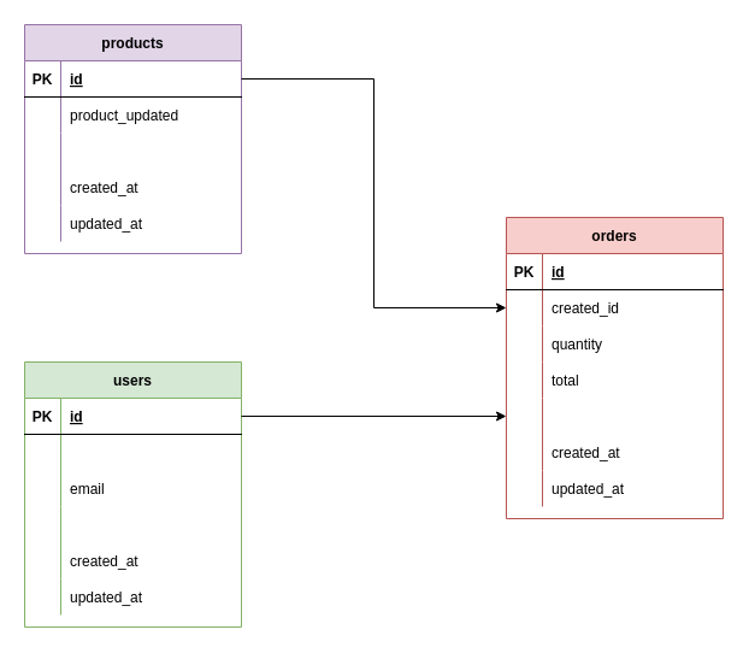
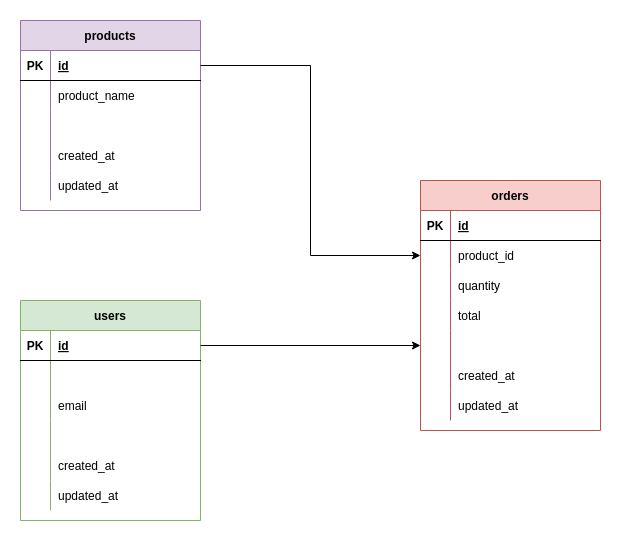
  <mxCell id="0" />
  <mxCell id="1" parent="0" />
  <mxCell id="2" value="users" style="shape=table;startSize=30;container=1;collapsible=1;childLayout=tableLayout;fixedRows=1;rowLines=0;fontStyle=1;align=center;resizeLast=1;fillColor=#d5e8d4;strokeColor=#82b366;" vertex="1" parent="1"><mxGeometry x="20" y="300" width="180" height="220" as="geometry" /></mxCell>
  <mxCell id="3" value="" style="shape=partialRectangle;collapsible=0;dropTarget=0;pointerEvents=0;fillColor=none;top=0;left=0;bottom=1;right=0;points=[[0,0.5],[1,0.5]];portConstraint=eastwest;" vertex="1" parent="2"><mxGeometry y="30" width="180" height="30" as="geometry" /></mxCell>
  <mxCell id="4" value="PK" style="shape=partialRectangle;connectable=0;fillColor=none;top=0;left=0;bottom=0;right=0;fontStyle=1;overflow=hidden;" vertex="1" parent="3"><mxGeometry width="30" height="30" as="geometry" /></mxCell>
  <mxCell id="5" value="id" style="shape=partialRectangle;connectable=0;fillColor=none;top=0;left=0;bottom=0;right=0;align=left;spacingLeft=6;fontStyle=5;overflow=hidden;" vertex="1" parent="3"><mxGeometry x="30" width="150" height="30" as="geometry" /></mxCell>
  <mxCell id="6" value="" style="shape=partialRectangle;collapsible=0;dropTarget=0;pointerEvents=0;fillColor=none;top=0;left=0;bottom=0;right=0;points=[[0,0.5],[1,0.5]];portConstraint=eastwest;" vertex="1" parent="2"><mxGeometry y="60" width="180" height="30" as="geometry" /></mxCell>
  <mxCell id="7" value="" style="shape=partialRectangle;connectable=0;fillColor=none;top=0;left=0;bottom=0;right=0;editable=1;overflow=hidden;" vertex="1" parent="6"><mxGeometry width="30" height="30" as="geometry" /></mxCell>
  <mxCell id="8" value="" style="shape=partialRectangle;collapsible=0;dropTarget=0;pointerEvents=0;fillColor=none;top=0;left=0;bottom=0;right=0;points=[[0,0.5],[1,0.5]];portConstraint=eastwest;" vertex="1" parent="2"><mxGeometry y="90" width="180" height="30" as="geometry" /></mxCell>
  <mxCell id="9" value="" style="shape=partialRectangle;connectable=0;fillColor=none;top=0;left=0;bottom=0;right=0;editable=1;overflow=hidden;" vertex="1" parent="8"><mxGeometry width="30" height="30" as="geometry" /></mxCell>
  <mxCell id="10" value="email" style="shape=partialRectangle;connectable=0;fillColor=none;top=0;left=0;bottom=0;right=0;align=left;spacingLeft=6;overflow=hidden;" vertex="1" parent="8"><mxGeometry x="30" width="150" height="30" as="geometry" /></mxCell>
  <mxCell id="11" value="" style="shape=partialRectangle;collapsible=0;dropTarget=0;pointerEvents=0;fillColor=none;top=0;left=0;bottom=0;right=0;points=[[0,0.5],[1,0.5]];portConstraint=eastwest;" vertex="1" parent="2"><mxGeometry y="120" width="180" height="30" as="geometry" /></mxCell>
  <mxCell id="12" value="" style="shape=partialRectangle;connectable=0;fillColor=none;top=0;left=0;bottom=0;right=0;editable=1;overflow=hidden;" vertex="1" parent="11"><mxGeometry width="30" height="30" as="geometry" /></mxCell>
  <mxCell id="13" value="" style="shape=partialRectangle;collapsible=0;dropTarget=0;pointerEvents=0;fillColor=none;top=0;left=0;bottom=0;right=0;points=[[0,0.5],[1,0.5]];portConstraint=eastwest;" vertex="1" parent="2"><mxGeometry y="150" width="180" height="30" as="geometry" /></mxCell>
  <mxCell id="14" value="" style="shape=partialRectangle;connectable=0;fillColor=none;top=0;left=0;bottom=0;right=0;editable=1;overflow=hidden;" vertex="1" parent="13"><mxGeometry width="30" height="30" as="geometry" /></mxCell>
  <mxCell id="15" value="created_at" style="shape=partialRectangle;connectable=0;fillColor=none;top=0;left=0;bottom=0;right=0;align=left;spacingLeft=6;overflow=hidden;" vertex="1" parent="13"><mxGeometry x="30" width="150" height="30" as="geometry" /></mxCell>
  <mxCell id="16" value="" style="shape=partialRectangle;collapsible=0;dropTarget=0;pointerEvents=0;fillColor=none;top=0;left=0;bottom=0;right=0;points=[[0,0.5],[1,0.5]];portConstraint=eastwest;" vertex="1" parent="2"><mxGeometry y="180" width="180" height="30" as="geometry" /></mxCell>
  <mxCell id="17" value="" style="shape=partialRectangle;connectable=0;fillColor=none;top=0;left=0;bottom=0;right=0;editable=1;overflow=hidden;" vertex="1" parent="16"><mxGeometry width="30" height="30" as="geometry" /></mxCell>
  <mxCell id="18" value="updated_at" style="shape=partialRectangle;connectable=0;fillColor=none;top=0;left=0;bottom=0;right=0;align=left;spacingLeft=6;overflow=hidden;" vertex="1" parent="16"><mxGeometry x="30" width="150" height="30" as="geometry" /></mxCell>
  <mxCell id="19" value="products" style="shape=table;startSize=30;container=1;collapsible=1;childLayout=tableLayout;fixedRows=1;rowLines=0;fontStyle=1;align=center;resizeLast=1;fillColor=#e1d5e7;strokeColor=#9673a6;" vertex="1" parent="1"><mxGeometry x="20" y="20" width="180" height="190" as="geometry" /></mxCell>
  <mxCell id="20" value="" style="shape=partialRectangle;collapsible=0;dropTarget=0;pointerEvents=0;fillColor=none;top=0;left=0;bottom=1;right=0;points=[[0,0.5],[1,0.5]];portConstraint=eastwest;" vertex="1" parent="19"><mxGeometry y="30" width="180" height="30" as="geometry" /></mxCell>
  <mxCell id="21" value="PK" style="shape=partialRectangle;connectable=0;fillColor=none;top=0;left=0;bottom=0;right=0;fontStyle=1;overflow=hidden;" vertex="1" parent="20"><mxGeometry width="30" height="30" as="geometry" /></mxCell>
  <mxCell id="22" value="id" style="shape=partialRectangle;connectable=0;fillColor=none;top=0;left=0;bottom=0;right=0;align=left;spacingLeft=6;fontStyle=5;overflow=hidden;" vertex="1" parent="20"><mxGeometry x="30" width="150" height="30" as="geometry" /></mxCell>
  <mxCell id="23" value="" style="shape=partialRectangle;collapsible=0;dropTarget=0;pointerEvents=0;fillColor=none;top=0;left=0;bottom=0;right=0;points=[[0,0.5],[1,0.5]];portConstraint=eastwest;" vertex="1" parent="19"><mxGeometry y="60" width="180" height="30" as="geometry" /></mxCell>
  <mxCell id="24" value="" style="shape=partialRectangle;connectable=0;fillColor=none;top=0;left=0;bottom=0;right=0;editable=1;overflow=hidden;" vertex="1" parent="23"><mxGeometry width="30" height="30" as="geometry" /></mxCell>
- <mxCell id="25" value="product_updated" style="shape=partialRectangle;connectable=0;fillColor=none;top=0;left=0;bottom=0;right=0;align=left;spacingLeft=6;overflow=hidden;" vertex="1" parent="23"><mxGeometry x="30" width="150" height="30" as="geometry" /></mxCell>
+ <mxCell id="25" value="product_name" style="shape=partialRectangle;connectable=0;fillColor=none;top=0;left=0;bottom=0;right=0;align=left;spacingLeft=6;overflow=hidden;" vertex="1" parent="23"><mxGeometry x="30" width="150" height="30" as="geometry" /></mxCell>
  <mxCell id="26" value="" style="shape=partialRectangle;collapsible=0;dropTarget=0;pointerEvents=0;fillColor=none;top=0;left=0;bottom=0;right=0;points=[[0,0.5],[1,0.5]];portConstraint=eastwest;" vertex="1" parent="19"><mxGeometry y="90" width="180" height="30" as="geometry" /></mxCell>
  <mxCell id="27" value="" style="shape=partialRectangle;connectable=0;fillColor=none;top=0;left=0;bottom=0;right=0;editable=1;overflow=hidden;" vertex="1" parent="26"><mxGeometry width="30" height="30" as="geometry" /></mxCell>
  <mxCell id="28" value="" style="shape=partialRectangle;collapsible=0;dropTarget=0;pointerEvents=0;fillColor=none;top=0;left=0;bottom=0;right=0;points=[[0,0.5],[1,0.5]];portConstraint=eastwest;" vertex="1" parent="19"><mxGeometry y="120" width="180" height="30" as="geometry" /></mxCell>
  <mxCell id="29" value="" style="shape=partialRectangle;connectable=0;fillColor=none;top=0;left=0;bottom=0;right=0;editable=1;overflow=hidden;" vertex="1" parent="28"><mxGeometry width="30" height="30" as="geometry" /></mxCell>
  <mxCell id="30" value="created_at" style="shape=partialRectangle;connectable=0;fillColor=none;top=0;left=0;bottom=0;right=0;align=left;spacingLeft=6;overflow=hidden;" vertex="1" parent="28"><mxGeometry x="30" width="150" height="30" as="geometry" /></mxCell>
  <mxCell id="31" value="" style="shape=partialRectangle;collapsible=0;dropTarget=0;pointerEvents=0;fillColor=none;top=0;left=0;bottom=0;right=0;points=[[0,0.5],[1,0.5]];portConstraint=eastwest;" vertex="1" parent="19"><mxGeometry y="150" width="180" height="30" as="geometry" /></mxCell>
  <mxCell id="32" value="" style="shape=partialRectangle;connectable=0;fillColor=none;top=0;left=0;bottom=0;right=0;editable=1;overflow=hidden;" vertex="1" parent="31"><mxGeometry width="30" height="30" as="geometry" /></mxCell>
  <mxCell id="33" value="updated_at" style="shape=partialRectangle;connectable=0;fillColor=none;top=0;left=0;bottom=0;right=0;align=left;spacingLeft=6;overflow=hidden;" vertex="1" parent="31"><mxGeometry x="30" width="150" height="30" as="geometry" /></mxCell>
  <mxCell id="34" value="orders" style="shape=table;startSize=30;container=1;collapsible=1;childLayout=tableLayout;fixedRows=1;rowLines=0;fontStyle=1;align=center;resizeLast=1;fillColor=#f8cecc;strokeColor=#b85450;" vertex="1" parent="1"><mxGeometry x="420" y="180" width="180" height="250" as="geometry" /></mxCell>
  <mxCell id="35" value="" style="shape=partialRectangle;collapsible=0;dropTarget=0;pointerEvents=0;fillColor=none;top=0;left=0;bottom=1;right=0;points=[[0,0.5],[1,0.5]];portConstraint=eastwest;" vertex="1" parent="34"><mxGeometry y="30" width="180" height="30" as="geometry" /></mxCell>
  <mxCell id="36" value="PK" style="shape=partialRectangle;connectable=0;fillColor=none;top=0;left=0;bottom=0;right=0;fontStyle=1;overflow=hidden;" vertex="1" parent="35"><mxGeometry width="30" height="30" as="geometry" /></mxCell>
  <mxCell id="37" value="id" style="shape=partialRectangle;connectable=0;fillColor=none;top=0;left=0;bottom=0;right=0;align=left;spacingLeft=6;fontStyle=5;overflow=hidden;" vertex="1" parent="35"><mxGeometry x="30" width="150" height="30" as="geometry" /></mxCell>
  <mxCell id="38" value="" style="shape=partialRectangle;collapsible=0;dropTarget=0;pointerEvents=0;fillColor=none;top=0;left=0;bottom=0;right=0;points=[[0,0.5],[1,0.5]];portConstraint=eastwest;" vertex="1" parent="34"><mxGeometry y="60" width="180" height="30" as="geometry" /></mxCell>
  <mxCell id="39" value="" style="shape=partialRectangle;connectable=0;fillColor=none;top=0;left=0;bottom=0;right=0;editable=1;overflow=hidden;" vertex="1" parent="38"><mxGeometry width="30" height="30" as="geometry" /></mxCell>
- <mxCell id="40" value="created_id" style="shape=partialRectangle;connectable=0;fillColor=none;top=0;left=0;bottom=0;right=0;align=left;spacingLeft=6;overflow=hidden;" vertex="1" parent="38"><mxGeometry x="30" width="150" height="30" as="geometry" /></mxCell>
+ <mxCell id="40" value="product_id" style="shape=partialRectangle;connectable=0;fillColor=none;top=0;left=0;bottom=0;right=0;align=left;spacingLeft=6;overflow=hidden;" vertex="1" parent="38"><mxGeometry x="30" width="150" height="30" as="geometry" /></mxCell>
  <mxCell id="41" value="" style="shape=partialRectangle;collapsible=0;dropTarget=0;pointerEvents=0;fillColor=none;top=0;left=0;bottom=0;right=0;points=[[0,0.5],[1,0.5]];portConstraint=eastwest;" vertex="1" parent="34"><mxGeometry y="90" width="180" height="30" as="geometry" /></mxCell>
  <mxCell id="42" value="" style="shape=partialRectangle;connectable=0;fillColor=none;top=0;left=0;bottom=0;right=0;editable=1;overflow=hidden;" vertex="1" parent="41"><mxGeometry width="30" height="30" as="geometry" /></mxCell>
  <mxCell id="43" value="quantity" style="shape=partialRectangle;connectable=0;fillColor=none;top=0;left=0;bottom=0;right=0;align=left;spacingLeft=6;overflow=hidden;" vertex="1" parent="41"><mxGeometry x="30" width="150" height="30" as="geometry" /></mxCell>
  <mxCell id="44" value="" style="shape=partialRectangle;collapsible=0;dropTarget=0;pointerEvents=0;fillColor=none;top=0;left=0;bottom=0;right=0;points=[[0,0.5],[1,0.5]];portConstraint=eastwest;" vertex="1" parent="34"><mxGeometry y="120" width="180" height="30" as="geometry" /></mxCell>
  <mxCell id="45" value="" style="shape=partialRectangle;connectable=0;fillColor=none;top=0;left=0;bottom=0;right=0;editable=1;overflow=hidden;" vertex="1" parent="44"><mxGeometry width="30" height="30" as="geometry" /></mxCell>
  <mxCell id="46" value="total" style="shape=partialRectangle;connectable=0;fillColor=none;top=0;left=0;bottom=0;right=0;align=left;spacingLeft=6;overflow=hidden;" vertex="1" parent="44"><mxGeometry x="30" width="150" height="30" as="geometry" /></mxCell>
  <mxCell id="47" value="" style="shape=partialRectangle;collapsible=0;dropTarget=0;pointerEvents=0;fillColor=none;top=0;left=0;bottom=0;right=0;points=[[0,0.5],[1,0.5]];portConstraint=eastwest;" vertex="1" parent="34"><mxGeometry y="150" width="180" height="30" as="geometry" /></mxCell>
  <mxCell id="48" value="" style="shape=partialRectangle;connectable=0;fillColor=none;top=0;left=0;bottom=0;right=0;editable=1;overflow=hidden;" vertex="1" parent="47"><mxGeometry width="30" height="30" as="geometry" /></mxCell>
  <mxCell id="49" value="" style="shape=partialRectangle;collapsible=0;dropTarget=0;pointerEvents=0;fillColor=none;top=0;left=0;bottom=0;right=0;points=[[0,0.5],[1,0.5]];portConstraint=eastwest;" vertex="1" parent="34"><mxGeometry y="180" width="180" height="30" as="geometry" /></mxCell>
  <mxCell id="50" value="" style="shape=partialRectangle;connectable=0;fillColor=none;top=0;left=0;bottom=0;right=0;editable=1;overflow=hidden;" vertex="1" parent="49"><mxGeometry width="30" height="30" as="geometry" /></mxCell>
  <mxCell id="51" value="created_at" style="shape=partialRectangle;connectable=0;fillColor=none;top=0;left=0;bottom=0;right=0;align=left;spacingLeft=6;overflow=hidden;" vertex="1" parent="49"><mxGeometry x="30" width="150" height="30" as="geometry" /></mxCell>
  <mxCell id="52" value="" style="shape=partialRectangle;collapsible=0;dropTarget=0;pointerEvents=0;fillColor=none;top=0;left=0;bottom=0;right=0;points=[[0,0.5],[1,0.5]];portConstraint=eastwest;" vertex="1" parent="34"><mxGeometry y="210" width="180" height="30" as="geometry" /></mxCell>
  <mxCell id="53" value="" style="shape=partialRectangle;connectable=0;fillColor=none;top=0;left=0;bottom=0;right=0;editable=1;overflow=hidden;" vertex="1" parent="52"><mxGeometry width="30" height="30" as="geometry" /></mxCell>
  <mxCell id="54" value="updated_at" style="shape=partialRectangle;connectable=0;fillColor=none;top=0;left=0;bottom=0;right=0;align=left;spacingLeft=6;overflow=hidden;" vertex="1" parent="52"><mxGeometry x="30" width="150" height="30" as="geometry" /></mxCell>
  <mxCell id="55" style="edgeStyle=orthogonalEdgeStyle;rounded=0;orthogonalLoop=1;jettySize=auto;html=1;entryX=0;entryY=0.5;entryDx=0;entryDy=0;" edge="1" parent="1" source="20" target="38"><mxGeometry relative="1" as="geometry" /></mxCell>
  <mxCell id="56" style="edgeStyle=orthogonalEdgeStyle;rounded=0;orthogonalLoop=1;jettySize=auto;html=1;entryX=0;entryY=0.5;entryDx=0;entryDy=0;" edge="1" parent="1" source="3" target="47"><mxGeometry relative="1" as="geometry" /></mxCell>
